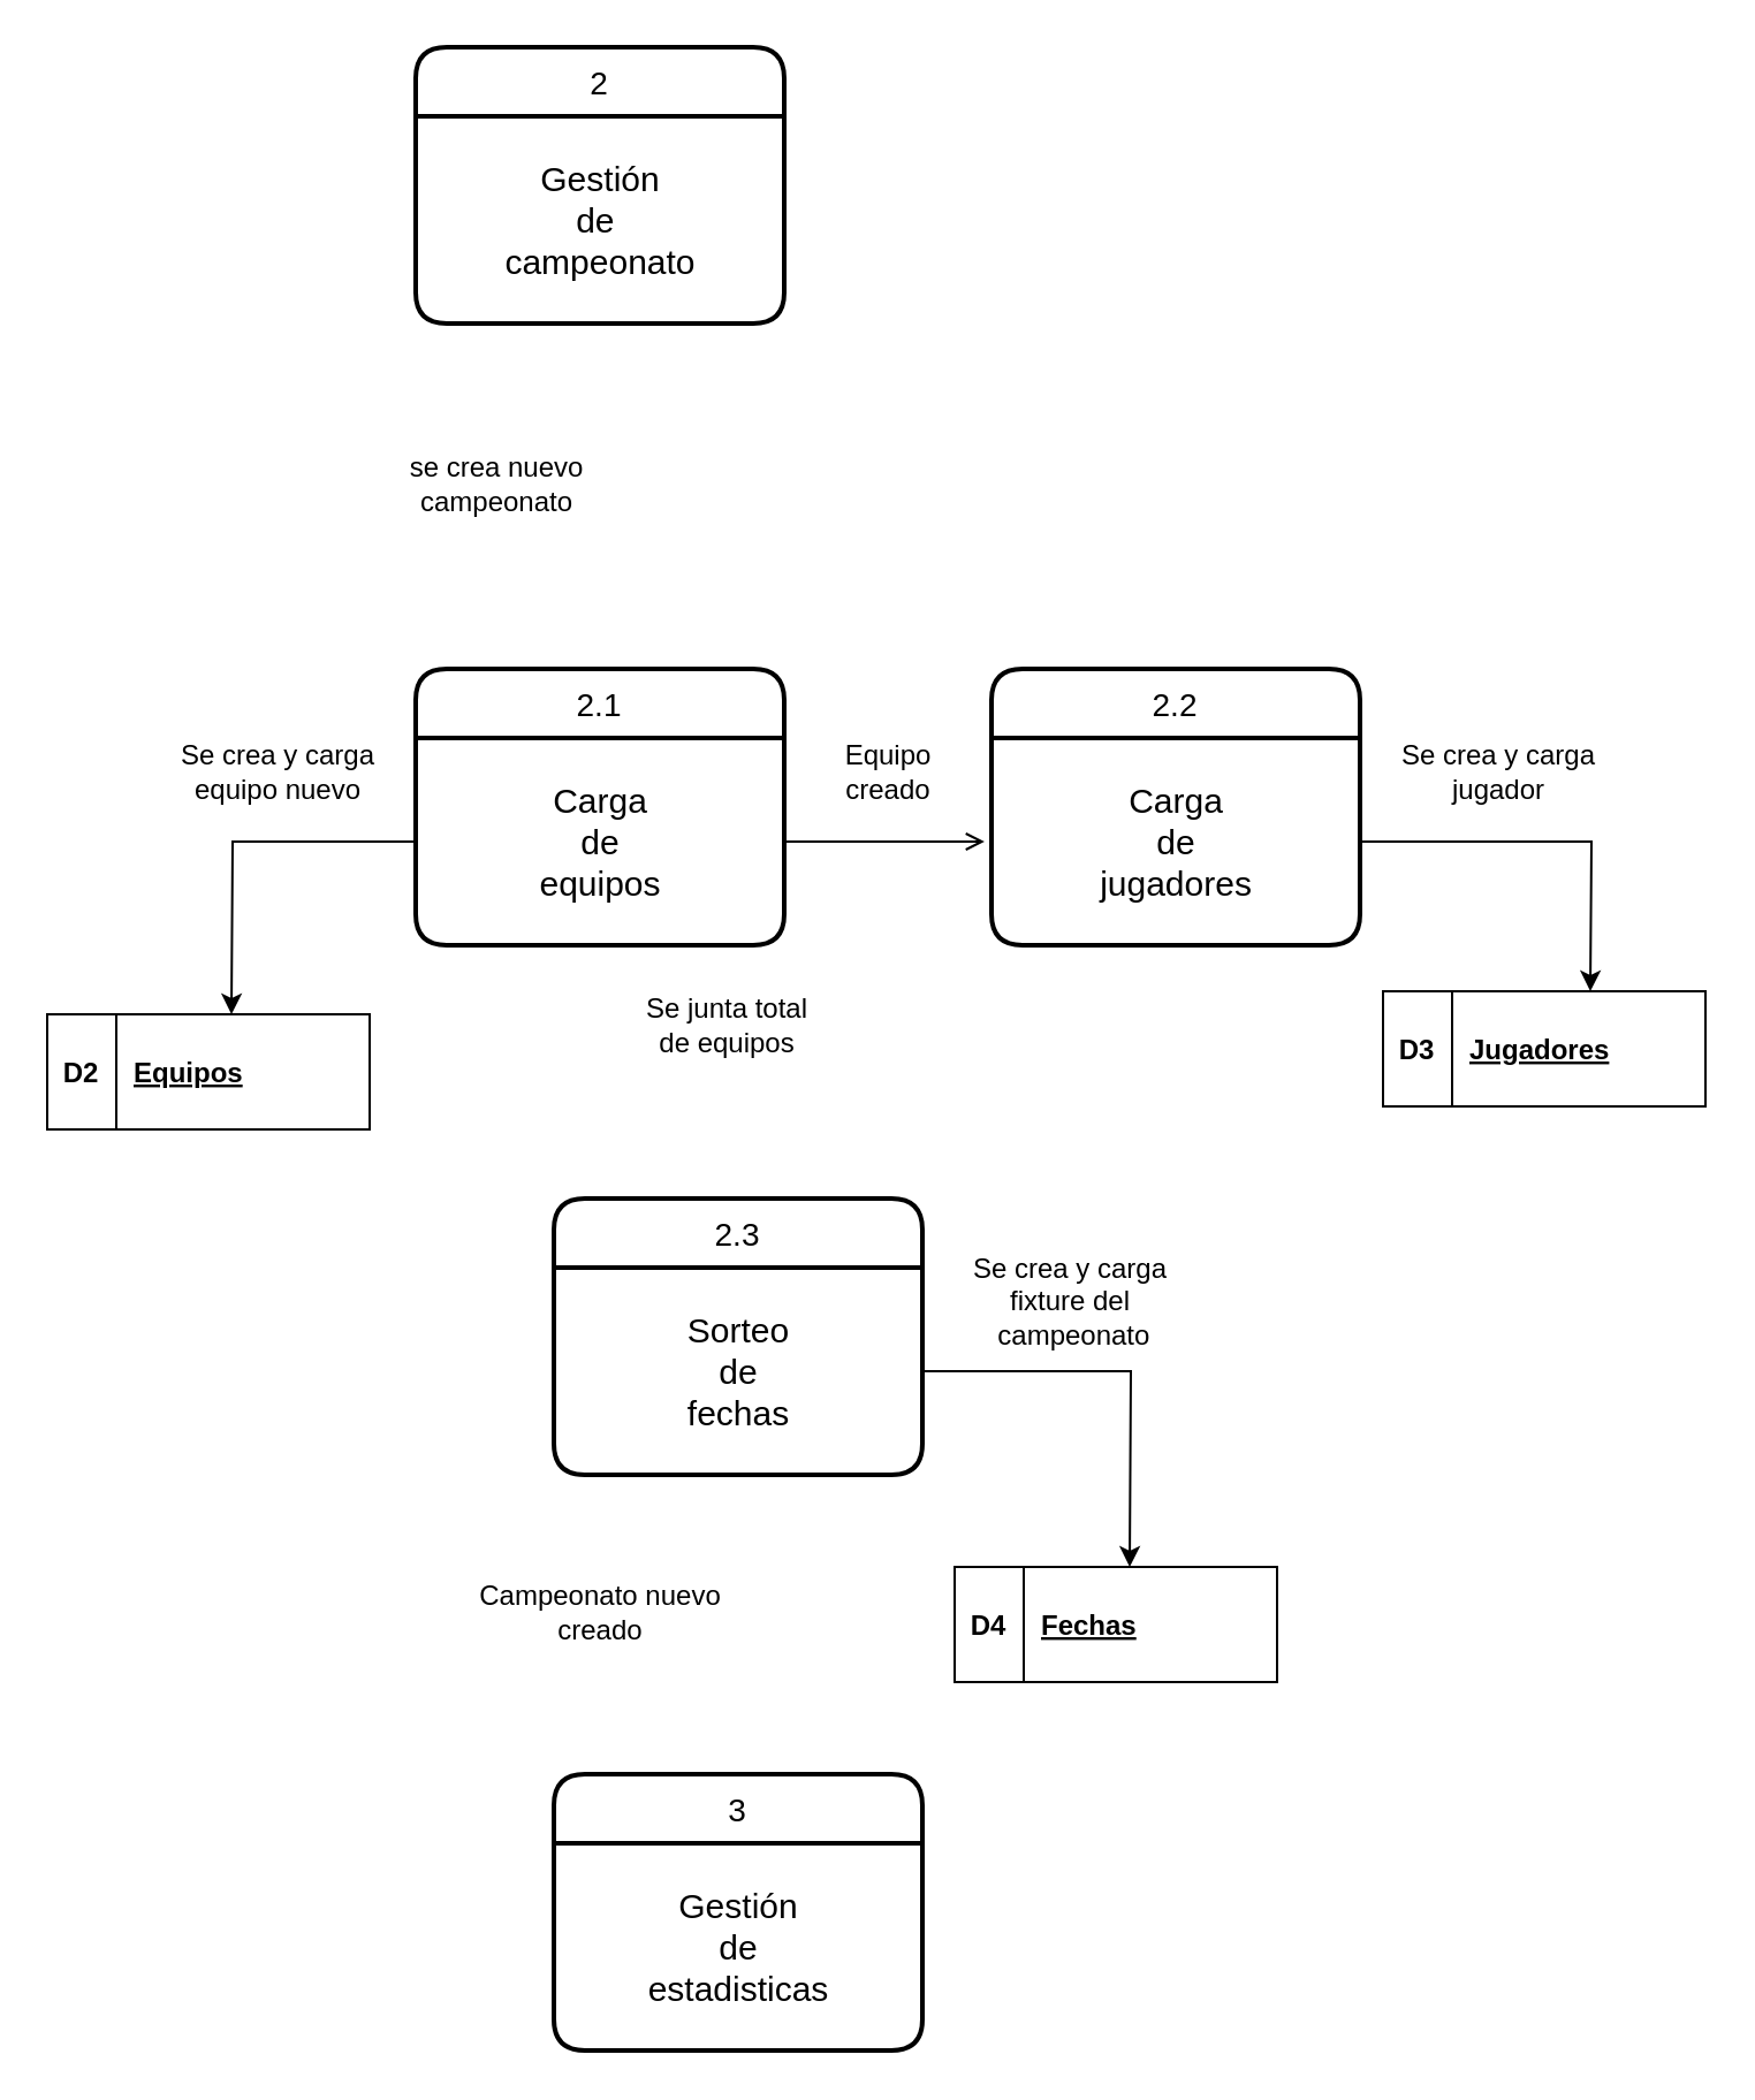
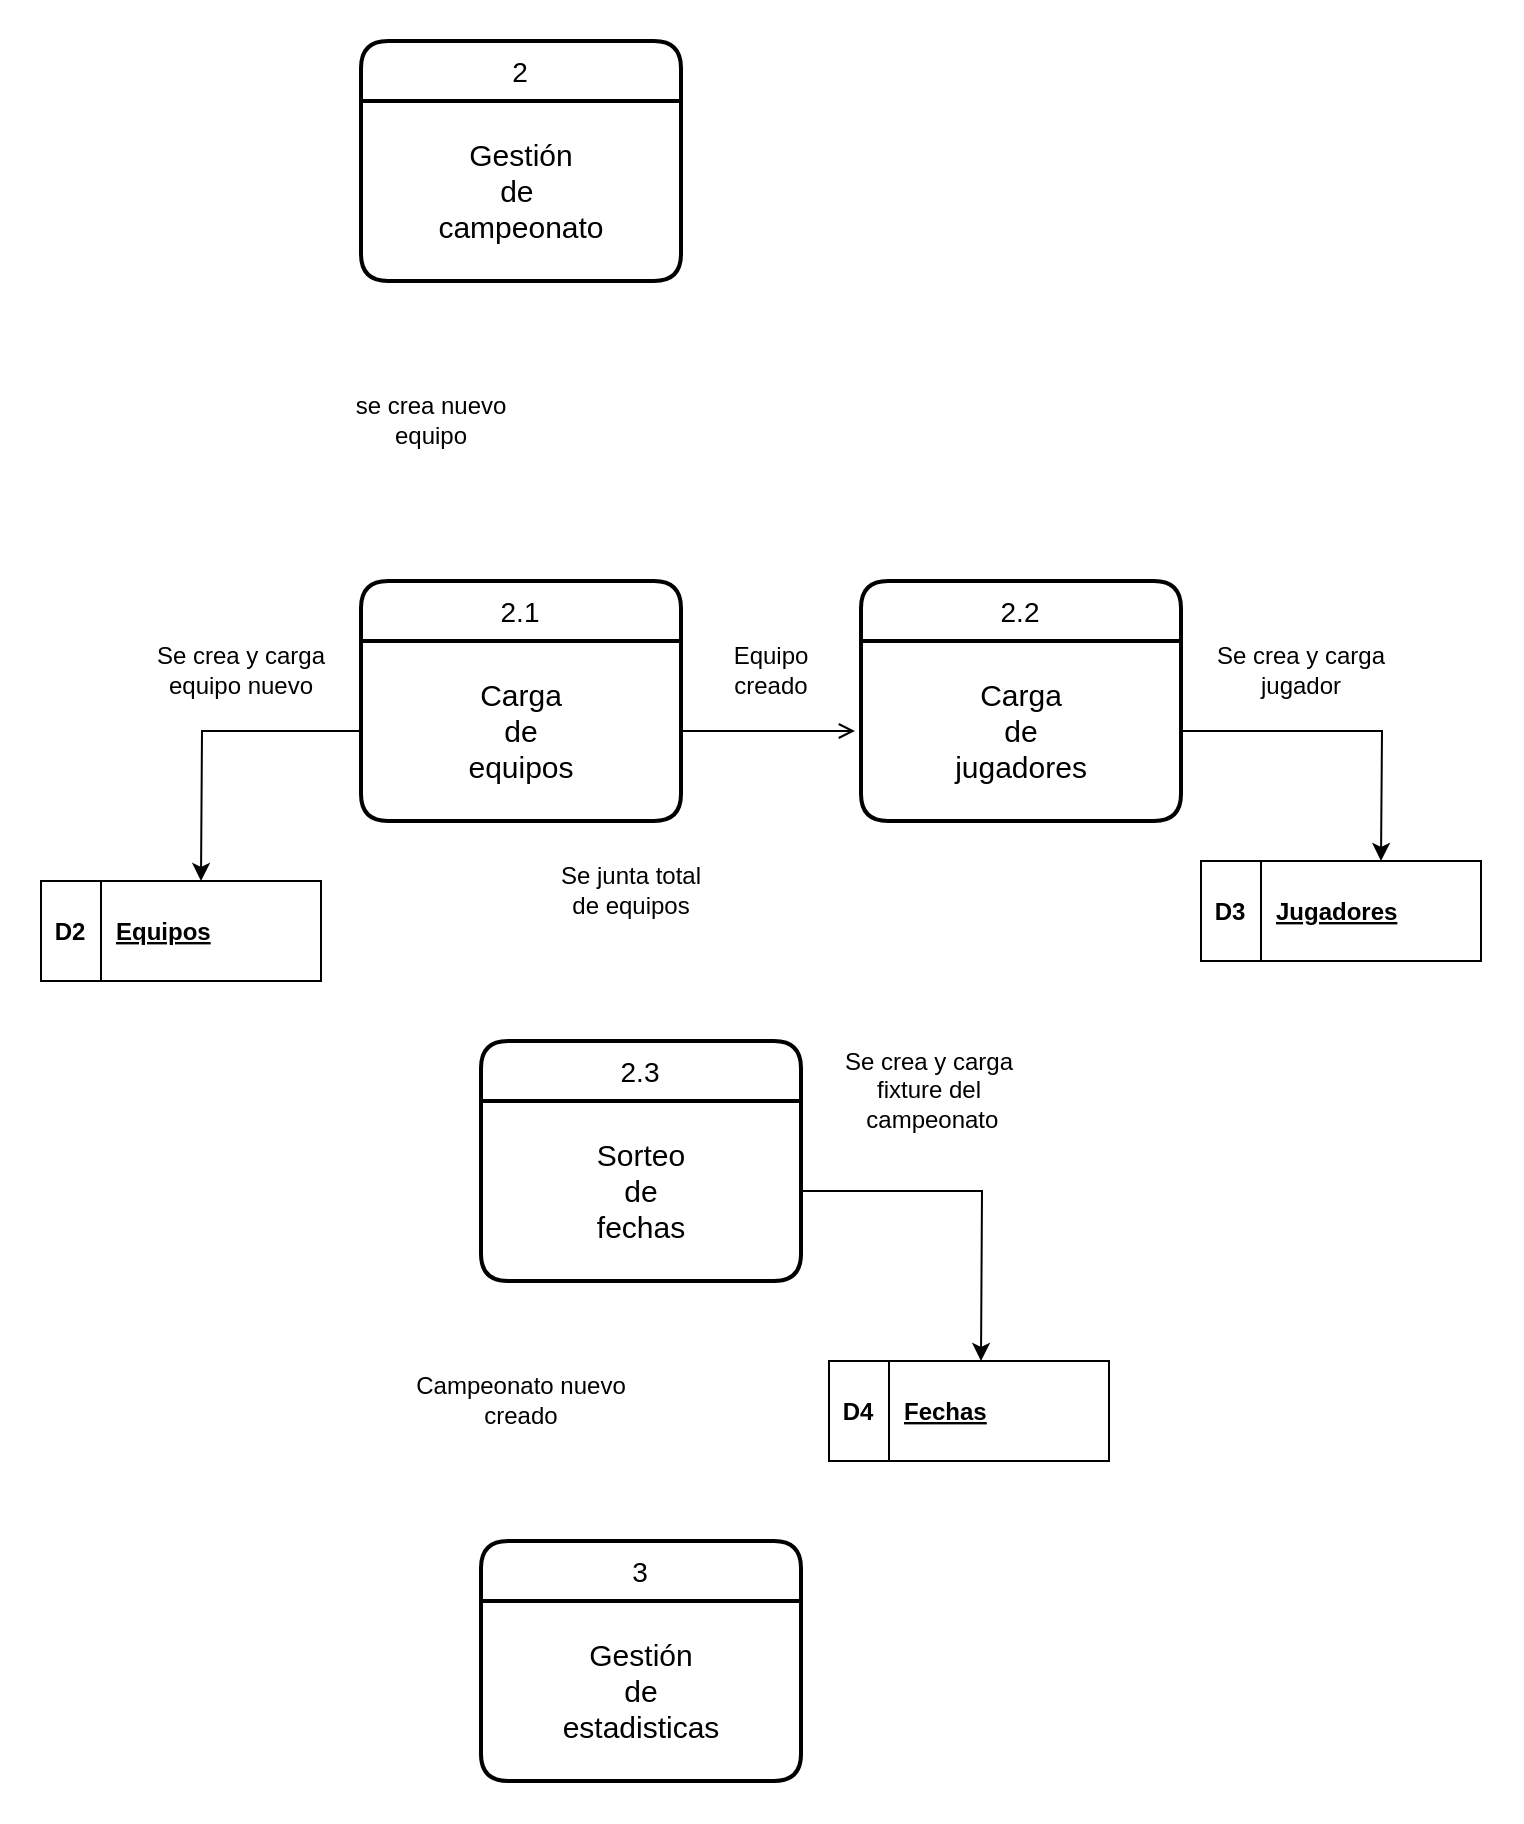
  <mxCell id="0" />
  <mxCell id="1" parent="0" />
  <mxCell id="2" value="2" style="swimlane;childLayout=stackLayout;horizontal=1;startSize=30;horizontalStack=0;rounded=1;fontSize=14;fontStyle=0;strokeWidth=2;resizeParent=0;resizeLast=1;shadow=0;dashed=0;align=center;" parent="1" vertex="1"><mxGeometry x="180" y="20" width="160" height="120" as="geometry" /></mxCell>
  <mxCell id="3" value="&lt;font style=&quot;font-size: 15px&quot;&gt;Gestión&lt;br&gt;de&amp;nbsp;&lt;br&gt;campeonato&lt;/font&gt;" style="text;html=1;align=center;verticalAlign=middle;resizable=0;points=[];autosize=1;" parent="2" vertex="1"><mxGeometry y="30" width="160" height="90" as="geometry" /></mxCell>
  <mxCell id="4" value="2.1" style="swimlane;childLayout=stackLayout;horizontal=1;startSize=30;horizontalStack=0;rounded=1;fontSize=14;fontStyle=0;strokeWidth=2;resizeParent=0;resizeLast=1;shadow=0;dashed=0;align=center;" parent="1" vertex="1"><mxGeometry x="180" y="290" width="160" height="120" as="geometry" /></mxCell>
  <mxCell id="5" value="&lt;font style=&quot;font-size: 15px&quot;&gt;Carga&lt;br&gt;de &lt;br&gt;equipos&lt;/font&gt;" style="text;html=1;align=center;verticalAlign=middle;resizable=0;points=[];autosize=1;" parent="4" vertex="1"><mxGeometry y="30" width="160" height="90" as="geometry" /></mxCell>
  <mxCell id="6" value="" style="shape=table;startSize=0;container=1;collapsible=1;childLayout=tableLayout;fixedRows=1;rowLines=0;fontStyle=1;align=center;resizeLast=1;" parent="1" vertex="1"><mxGeometry x="20" y="440" width="140" height="50" as="geometry" /></mxCell>
  <mxCell id="7" value="" style="shape=partialRectangle;collapsible=0;dropTarget=0;pointerEvents=0;fillColor=none;top=0;left=0;bottom=1;right=0;points=[[0,0.5],[1,0.5]];portConstraint=eastwest;" parent="6" vertex="1"><mxGeometry width="140" height="50" as="geometry" /></mxCell>
  <mxCell id="8" value="D2" style="shape=partialRectangle;connectable=0;fillColor=none;top=0;left=0;bottom=0;right=0;fontStyle=1;overflow=hidden;" parent="7" vertex="1"><mxGeometry width="30" height="50" as="geometry" /></mxCell>
  <mxCell id="9" value="Equipos" style="shape=partialRectangle;connectable=0;fillColor=none;top=0;left=0;bottom=0;right=0;align=left;spacingLeft=6;fontStyle=5;overflow=hidden;" parent="7" vertex="1"><mxGeometry x="30" width="110" height="50" as="geometry" /></mxCell>
  <mxCell id="10" value="2.2" style="swimlane;childLayout=stackLayout;horizontal=1;startSize=30;horizontalStack=0;rounded=1;fontSize=14;fontStyle=0;strokeWidth=2;resizeParent=0;resizeLast=1;shadow=0;dashed=0;align=center;" parent="1" vertex="1"><mxGeometry x="430" y="290" width="160" height="120" as="geometry" /></mxCell>
  <mxCell id="11" value="&lt;font style=&quot;font-size: 15px&quot;&gt;Carga&lt;br&gt;de &lt;br&gt;jugadores&lt;br&gt;&lt;/font&gt;" style="text;html=1;align=center;verticalAlign=middle;resizable=0;points=[];autosize=1;" parent="10" vertex="1"><mxGeometry y="30" width="160" height="90" as="geometry" /></mxCell>
  <mxCell id="12" value="" style="shape=table;startSize=0;container=1;collapsible=1;childLayout=tableLayout;fixedRows=1;rowLines=0;fontStyle=1;align=center;resizeLast=1;" parent="1" vertex="1"><mxGeometry x="600" y="430" width="140" height="50" as="geometry" /></mxCell>
  <mxCell id="13" value="" style="shape=partialRectangle;collapsible=0;dropTarget=0;pointerEvents=0;fillColor=none;top=0;left=0;bottom=1;right=0;points=[[0,0.5],[1,0.5]];portConstraint=eastwest;" parent="12" vertex="1"><mxGeometry width="140" height="50" as="geometry" /></mxCell>
  <mxCell id="14" value="D3" style="shape=partialRectangle;connectable=0;fillColor=none;top=0;left=0;bottom=0;right=0;fontStyle=1;overflow=hidden;" parent="13" vertex="1"><mxGeometry width="30" height="50" as="geometry" /></mxCell>
  <mxCell id="15" value="Jugadores" style="shape=partialRectangle;connectable=0;fillColor=none;top=0;left=0;bottom=0;right=0;align=left;spacingLeft=6;fontStyle=5;overflow=hidden;" parent="13" vertex="1"><mxGeometry x="30" width="110" height="50" as="geometry" /></mxCell>
  <mxCell id="16" value="2.3" style="swimlane;childLayout=stackLayout;horizontal=1;startSize=30;horizontalStack=0;rounded=1;fontSize=14;fontStyle=0;strokeWidth=2;resizeParent=0;resizeLast=1;shadow=0;dashed=0;align=center;" parent="1" vertex="1"><mxGeometry x="240" y="520" width="160" height="120" as="geometry" /></mxCell>
  <mxCell id="17" value="&lt;span style=&quot;font-size: 15px&quot;&gt;Sorteo &lt;br&gt;de &lt;br&gt;fechas&lt;/span&gt;" style="text;html=1;align=center;verticalAlign=middle;resizable=0;points=[];autosize=1;" parent="16" vertex="1"><mxGeometry y="30" width="160" height="90" as="geometry" /></mxCell>
  <mxCell id="18" value="" style="shape=table;startSize=0;container=1;collapsible=1;childLayout=tableLayout;fixedRows=1;rowLines=0;fontStyle=1;align=center;resizeLast=1;" parent="1" vertex="1"><mxGeometry x="414" y="680" width="140" height="50" as="geometry" /></mxCell>
  <mxCell id="19" value="" style="shape=partialRectangle;collapsible=0;dropTarget=0;pointerEvents=0;fillColor=none;top=0;left=0;bottom=1;right=0;points=[[0,0.5],[1,0.5]];portConstraint=eastwest;" parent="18" vertex="1"><mxGeometry width="140" height="50" as="geometry" /></mxCell>
  <mxCell id="20" value="D4" style="shape=partialRectangle;connectable=0;fillColor=none;top=0;left=0;bottom=0;right=0;fontStyle=1;overflow=hidden;" parent="19" vertex="1"><mxGeometry width="30" height="50" as="geometry" /></mxCell>
  <mxCell id="21" value="Fechas" style="shape=partialRectangle;connectable=0;fillColor=none;top=0;left=0;bottom=0;right=0;align=left;spacingLeft=6;fontStyle=5;overflow=hidden;" parent="19" vertex="1"><mxGeometry x="30" width="110" height="50" as="geometry" /></mxCell>
  <mxCell id="22" style="edgeStyle=orthogonalEdgeStyle;rounded=0;orthogonalLoop=1;jettySize=auto;html=1;" parent="1" source="5" edge="1"><mxGeometry relative="1" as="geometry"><mxPoint x="100" y="440" as="targetPoint" /></mxGeometry></mxCell>
  <mxCell id="23" style="edgeStyle=orthogonalEdgeStyle;rounded=0;orthogonalLoop=1;jettySize=auto;html=1;" parent="1" source="11" edge="1"><mxGeometry relative="1" as="geometry"><mxPoint x="690" y="430" as="targetPoint" /></mxGeometry></mxCell>
  <mxCell id="24" style="edgeStyle=orthogonalEdgeStyle;rounded=0;orthogonalLoop=1;jettySize=auto;html=1;" parent="1" source="17" edge="1"><mxGeometry relative="1" as="geometry"><mxPoint x="490" y="680" as="targetPoint" /></mxGeometry></mxCell>
  <mxCell id="25" style="edgeStyle=orthogonalEdgeStyle;rounded=0;orthogonalLoop=1;jettySize=auto;html=1;entryX=-0.019;entryY=0.5;entryDx=0;entryDy=0;entryPerimeter=0;endArrow=open;" parent="1" source="5" target="11" edge="1"><mxGeometry relative="1" as="geometry" /></mxCell>
  <mxCell id="26" value="3" style="swimlane;childLayout=stackLayout;horizontal=1;startSize=30;horizontalStack=0;rounded=1;fontSize=14;fontStyle=0;strokeWidth=2;resizeParent=0;resizeLast=1;shadow=0;dashed=0;align=center;" parent="1" vertex="1"><mxGeometry x="240" y="770" width="160" height="120" as="geometry" /></mxCell>
  <mxCell id="27" value="&lt;font style=&quot;font-size: 15px&quot;&gt;Gestión&lt;br&gt;de&lt;br&gt;estadisticas&lt;/font&gt;" style="text;html=1;align=center;verticalAlign=middle;resizable=0;points=[];autosize=1;" parent="26" vertex="1"><mxGeometry y="30" width="160" height="90" as="geometry" /></mxCell>
- <mxCell id="28" value="se crea nuevo&lt;br&gt;campeonato" style="text;html=1;align=center;verticalAlign=middle;resizable=0;points=[];autosize=1;" parent="1" vertex="1"><mxGeometry x="170" y="195" width="90" height="30" as="geometry" /></mxCell>
+ <mxCell id="28" value="se crea nuevo&lt;br&gt;equipo" style="text;html=1;align=center;verticalAlign=middle;resizable=0;points=[];autosize=1;" parent="1" vertex="1"><mxGeometry x="170" y="195" width="90" height="30" as="geometry" /></mxCell>
  <mxCell id="29" value="Se crea y carga&lt;br&gt;jugador" style="text;html=1;align=center;verticalAlign=middle;resizable=0;points=[];autosize=1;" parent="1" vertex="1"><mxGeometry x="600" y="320" width="100" height="30" as="geometry" /></mxCell>
  <mxCell id="30" value="Equipo &lt;br&gt;creado" style="text;html=1;align=center;verticalAlign=middle;resizable=0;points=[];autosize=1;" parent="1" vertex="1"><mxGeometry x="360" y="320" width="50" height="30" as="geometry" /></mxCell>
  <mxCell id="31" value="Se crea y carga &lt;br&gt;equipo nuevo" style="text;html=1;align=center;verticalAlign=middle;resizable=0;points=[];autosize=1;" parent="1" vertex="1"><mxGeometry x="70" y="320" width="100" height="30" as="geometry" /></mxCell>
  <mxCell id="32" value="Se junta total &lt;br&gt;de equipos" style="text;html=1;align=center;verticalAlign=middle;resizable=0;points=[];autosize=1;" parent="1" vertex="1"><mxGeometry x="270" y="430" width="90" height="30" as="geometry" /></mxCell>
- <mxCell id="33" value="Se crea y carga &lt;br&gt;fixture del&lt;br&gt;&amp;nbsp;campeonato" style="text;html=1;align=center;verticalAlign=middle;resizable=0;points=[];autosize=1;" parent="1" vertex="1"><mxGeometry x="414" y="540" width="100" height="50" as="geometry" /></mxCell>
+ <mxCell id="33" value="Se crea y carga &lt;br&gt;fixture del&lt;br&gt;&amp;nbsp;campeonato" style="text;html=1;align=center;verticalAlign=middle;resizable=0;points=[];autosize=1;" parent="1" vertex="1"><mxGeometry x="414" y="520" width="100" height="50" as="geometry" /></mxCell>
  <mxCell id="34" value="Campeonato nuevo&lt;br&gt;creado" style="text;html=1;align=center;verticalAlign=middle;resizable=0;points=[];autosize=1;" parent="1" vertex="1"><mxGeometry x="200" y="685" width="120" height="30" as="geometry" /></mxCell>
